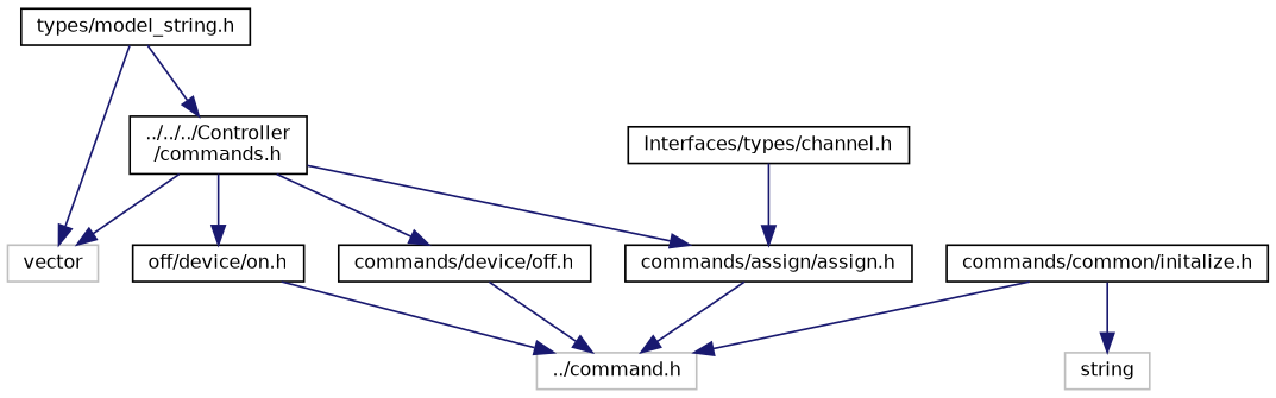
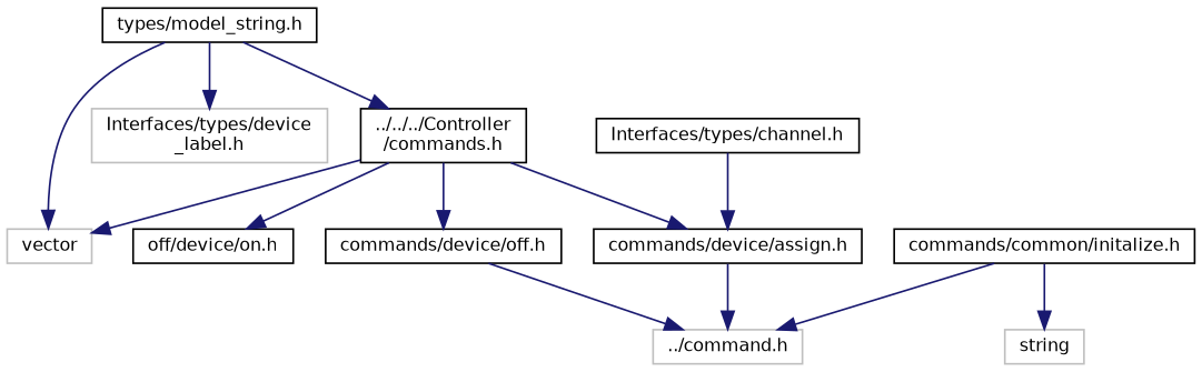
  digraph {
    node [color=black fillcolor=white fontname=Helvetica fontsize=10 shape=record style=filled]
    edge [color=midnightblue fontname=Helvetica fontsize=10 labelfontname=Helvetica labelfontsize=10 style=solid]
    n1 [height=0.2 label="types/model_string.h" width=0.4]
    n2 [color=grey75 height=0.2 label=vector width=0.4]
+   n3 [color=grey75 height=0.2 label="Interfaces/types/device\l_label.h" width=0.4]
    n4 [height=0.2 label="../../../Controller\l/commands.h" width=0.4]
    n5 [height=0.2 label="off/device/on.h" width=0.4]
    n6 [height=0.2 label="commands/device/off.h" width=0.4]
-   n7 [height=0.2 label="commands/assign/assign.h" width=0.4]
+   n7 [height=0.2 label="commands/device/assign.h" width=0.4]
    n8 [height=0.2 label="commands/common/initalize.h" width=0.4]
    n9 [color=grey75 height=0.2 label=string width=0.4]
    n10 [color=grey75 height=0.2 label="../command.h" width=0.4]
    n11 [height=0.2 label="Interfaces/types/channel.h" width=0.4]
    n1 -> n2
+   n1 -> n3
    n1 -> n4
    n4 -> n2
    n4 -> n5
    n4 -> n6
    n4 -> n7
-   n5 -> n10
    n6 -> n10
    n7 -> n10
    n8 -> n9
    n8 -> n10
    n11 -> n7
  }
